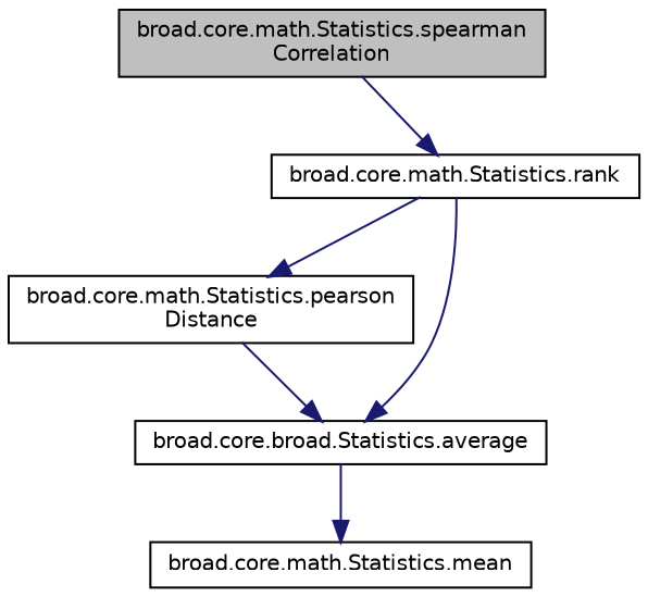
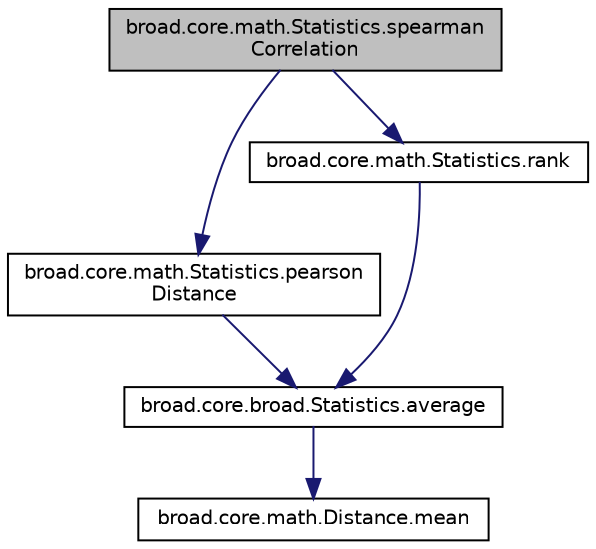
  digraph {
    rankdir=TB
    node [color=black fillcolor=white fontname=Helvetica fontsize=10 shape=record style=filled]
    edge [color=midnightblue fontname=Helvetica fontsize=10 labelfontname=Helvetica labelfontsize=10 style=solid]
    n1 [fillcolor=grey75 fontcolor=black height=0.2 label="broad.core.math.Statistics.spearman\lCorrelation" width=0.4]
    n2 [height=0.2 label="broad.core.math.Statistics.rank" width=0.4]
    n3 [height=0.2 label="broad.core.math.Statistics.pearson\lDistance" width=0.4]
    n4 [height=0.2 label="broad.core.broad.Statistics.average" width=0.4]
-   n5 [height=0.2 label="broad.core.math.Statistics.mean" width=0.4]
+   n5 [height=0.2 label="broad.core.math.Distance.mean" width=0.4]
    n1 -> n2
-   n2 -> n3
+   n1 -> n3
    n2 -> n4
    n3 -> n4
    n4 -> n5
  }
